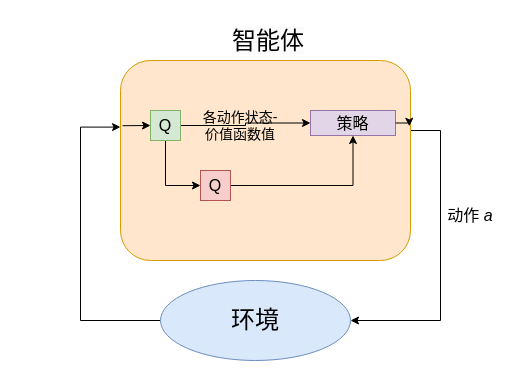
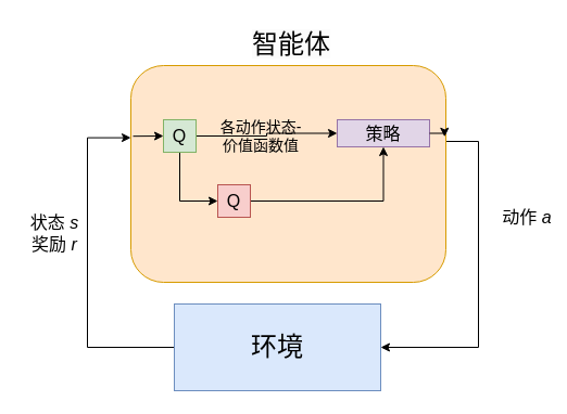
  <mxCell id="0" />
  <mxCell id="1" parent="0" />
  <mxCell id="2" style="edgeStyle=orthogonalEdgeStyle;rounded=0;orthogonalLoop=1;jettySize=auto;html=1;exitX=0;exitY=0.5;exitDx=0;exitDy=0;entryX=0;entryY=0.333;entryDx=0;entryDy=0;entryPerimeter=0;" parent="1" source="3" target="5" edge="1"><mxGeometry relative="1" as="geometry"><Array as="points"><mxPoint x="80" y="320" /><mxPoint x="80" y="127" /><mxPoint x="120" y="127" /></Array></mxGeometry></mxCell>
- <mxCell id="3" value="&lt;font style=&quot;font-size: 24px;&quot;&gt;环境&lt;/font&gt;" style="ellipse;whiteSpace=wrap;html=1;fillColor=#dae8fc;strokeColor=#6c8ebf;" parent="1" vertex="1"><mxGeometry x="160" y="280" width="190" height="80" as="geometry" /></mxCell>
+ <mxCell id="3" value="&lt;font style=&quot;font-size: 24px;&quot;&gt;环境&lt;/font&gt;" style="whiteSpace=wrap;html=1;fillColor=#dae8fc;strokeColor=#6c8ebf;rounded=0;" parent="1" vertex="1"><mxGeometry x="160" y="280" width="190" height="80" as="geometry" /></mxCell>
  <mxCell id="4" style="edgeStyle=orthogonalEdgeStyle;rounded=0;orthogonalLoop=1;jettySize=auto;html=1;exitX=1;exitY=0.5;exitDx=0;exitDy=0;entryX=1;entryY=0.5;entryDx=0;entryDy=0;" parent="1" source="5" target="3" edge="1"><mxGeometry relative="1" as="geometry"><Array as="points"><mxPoint x="410" y="130" /><mxPoint x="440" y="130" /><mxPoint x="440" y="320" /></Array></mxGeometry></mxCell>
  <mxCell id="5" value="" style="rounded=1;whiteSpace=wrap;html=1;fillColor=#ffe6cc;strokeColor=#d79b00;" parent="1" vertex="1"><mxGeometry x="120" y="60" width="290" height="200" as="geometry" /></mxCell>
- <mxCell id="6" value="动作 &lt;i&gt;a&lt;/i&gt;" style="text;html=1;align=center;verticalAlign=middle;whiteSpace=wrap;rounded=0;fontSize=16;" parent="1" vertex="1"><mxGeometry x="440" y="200" width="60" height="30" as="geometry" /></mxCell>
+ <mxCell id="6" value="动作 &lt;i&gt;a&lt;/i&gt;" style="text;html=1;align=center;verticalAlign=middle;whiteSpace=wrap;rounded=0;fontSize=16;" parent="1" vertex="1"><mxGeometry x="455" y="185" width="60" height="30" as="geometry" /></mxCell>
+ <mxCell id="7" value="状态 &lt;i&gt;s&lt;/i&gt;&lt;div&gt;奖励&lt;i&gt; r&lt;/i&gt;&lt;/div&gt;" style="text;html=1;align=center;verticalAlign=middle;whiteSpace=wrap;rounded=0;fontSize=16;" parent="1" vertex="1"><mxGeometry x="20" y="200" width="60" height="30" as="geometry" /></mxCell>
  <mxCell id="8" value="&lt;span style=&quot;color: rgb(0, 0, 0); font-family: Helvetica; font-size: 24px; font-style: normal; font-variant-ligatures: normal; font-variant-caps: normal; font-weight: 400; letter-spacing: normal; orphans: 2; text-align: center; text-indent: 0px; text-transform: none; widows: 2; word-spacing: 0px; -webkit-text-stroke-width: 0px; white-space: normal; background-color: rgb(251, 251, 251); text-decoration-thickness: initial; text-decoration-style: initial; text-decoration-color: initial; display: inline !important; float: none;&quot;&gt;智能体&lt;/span&gt;" style="text;whiteSpace=wrap;html=1;" parent="1" vertex="1"><mxGeometry x="230" y="20" width="110" height="50" as="geometry" /></mxCell>
  <mxCell id="9" style="edgeStyle=orthogonalEdgeStyle;rounded=0;orthogonalLoop=1;jettySize=auto;html=1;exitX=0.5;exitY=1;exitDx=0;exitDy=0;entryX=0;entryY=0.5;entryDx=0;entryDy=0;" parent="1" source="11" target="13" edge="1"><mxGeometry relative="1" as="geometry" /></mxCell>
  <mxCell id="10" style="edgeStyle=orthogonalEdgeStyle;rounded=0;orthogonalLoop=1;jettySize=auto;html=1;exitX=1;exitY=0.5;exitDx=0;exitDy=0;entryX=0;entryY=0.5;entryDx=0;entryDy=0;" parent="1" source="11" target="14" edge="1"><mxGeometry relative="1" as="geometry" /></mxCell>
  <mxCell id="11" value="Q" style="rounded=0;whiteSpace=wrap;html=1;fillColor=#d5e8d4;strokeColor=#82b366;fontSize=16;" parent="1" vertex="1"><mxGeometry x="150" y="110" width="30" height="30" as="geometry" /></mxCell>
  <mxCell id="12" style="edgeStyle=orthogonalEdgeStyle;rounded=0;orthogonalLoop=1;jettySize=auto;html=1;exitX=1;exitY=0.5;exitDx=0;exitDy=0;entryX=0.5;entryY=1;entryDx=0;entryDy=0;" parent="1" source="13" target="14" edge="1"><mxGeometry relative="1" as="geometry" /></mxCell>
  <mxCell id="13" value="Q" style="rounded=0;whiteSpace=wrap;html=1;fillColor=#f8cecc;strokeColor=#b85450;fontSize=16;" parent="1" vertex="1"><mxGeometry x="200" y="170" width="30" height="30" as="geometry" /></mxCell>
  <mxCell id="14" value="策略" style="rounded=0;whiteSpace=wrap;html=1;fillColor=#e1d5e7;strokeColor=#9673a6;fontSize=16;" parent="1" vertex="1"><mxGeometry x="310" y="110" width="85" height="25" as="geometry" /></mxCell>
  <mxCell id="15" value="各动作状态-价值函数值" style="text;html=1;align=center;verticalAlign=middle;whiteSpace=wrap;rounded=0;fontSize=14;" vertex="1" parent="1"><mxGeometry x="195" y="110" width="90" height="30" as="geometry" /></mxCell>
  <mxCell id="16" style="edgeStyle=orthogonalEdgeStyle;rounded=0;orthogonalLoop=1;jettySize=auto;html=1;exitX=1;exitY=0.5;exitDx=0;exitDy=0;entryX=0.996;entryY=0.329;entryDx=0;entryDy=0;entryPerimeter=0;" edge="1" parent="1" source="14" target="5"><mxGeometry relative="1" as="geometry" /></mxCell>
  <mxCell id="17" value="" style="endArrow=classic;html=1;rounded=0;entryX=0;entryY=0.5;entryDx=0;entryDy=0;exitX=0.007;exitY=0.326;exitDx=0;exitDy=0;exitPerimeter=0;" edge="1" parent="1" source="5" target="11"><mxGeometry width="50" height="50" relative="1" as="geometry"><mxPoint x="120" y="130" as="sourcePoint" /><mxPoint x="170" y="100" as="targetPoint" /></mxGeometry></mxCell>
